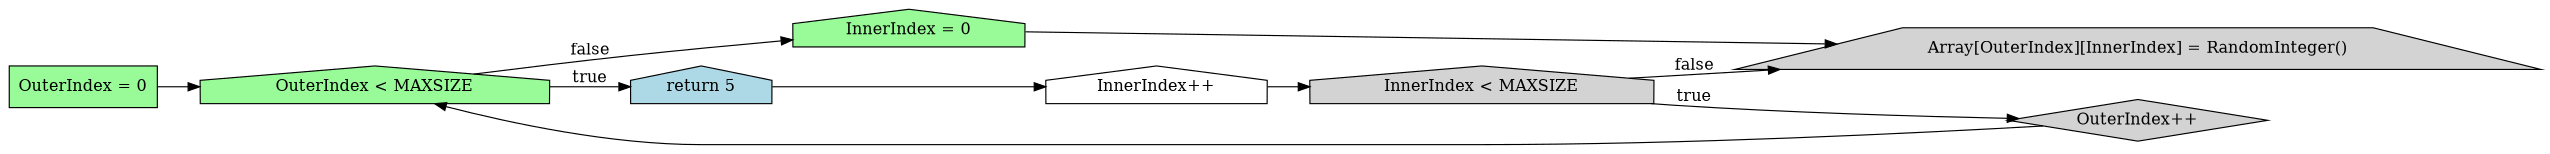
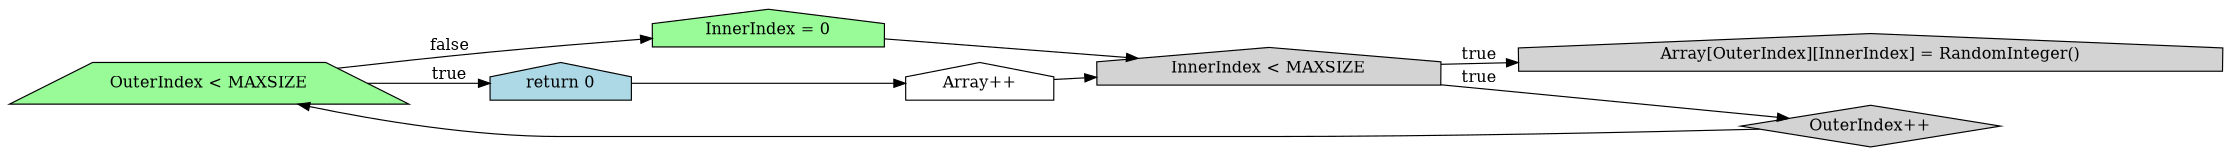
  digraph {
    rankdir=LR
    node [fillcolor=palegreen shape=house style=filled]
-   n1 [label="OuterIndex = 0" shape=box]
-   n2 [label="OuterIndex < MAXSIZE"]
+   n2 [label="OuterIndex < MAXSIZE" shape=trapezium]
    n3 [label="InnerIndex = 0"]
-   n4 [fillcolor=lightblue label="return 5"]
+   n4 [fillcolor=lightblue label="return 0"]
    n5 [fillcolor=lightgrey label="InnerIndex < MAXSIZE"]
-   n6 [fillcolor=white label="InnerIndex++"]
-   n7 [fillcolor=lightgrey label="Array[OuterIndex][InnerIndex] = RandomInteger()" shape=trapezium]
+   n6 [fillcolor=white label="Array++"]
+   n7 [fillcolor=lightgrey label="Array[OuterIndex][InnerIndex] = RandomInteger()"]
    n8 [fillcolor=lightgrey label="OuterIndex++" shape=diamond]
-   n1 -> n2
    n2 -> n3 [label=false]
    n2 -> n4 [label=true]
-   n3 -> n7
+   n3 -> n5
    n4 -> n6
-   n5 -> n7 [label=false]
+   n5 -> n7 [label=true]
    n5 -> n8 [label=true]
    n6 -> n5
    n8 -> n2
  }
